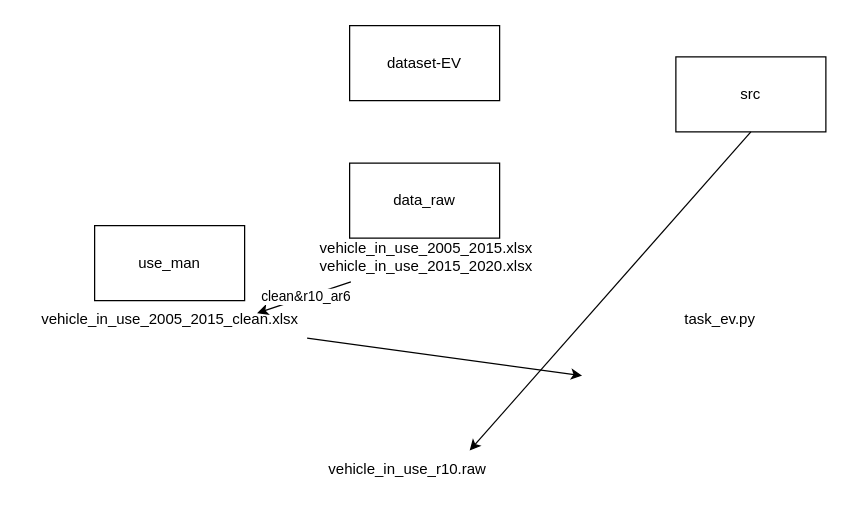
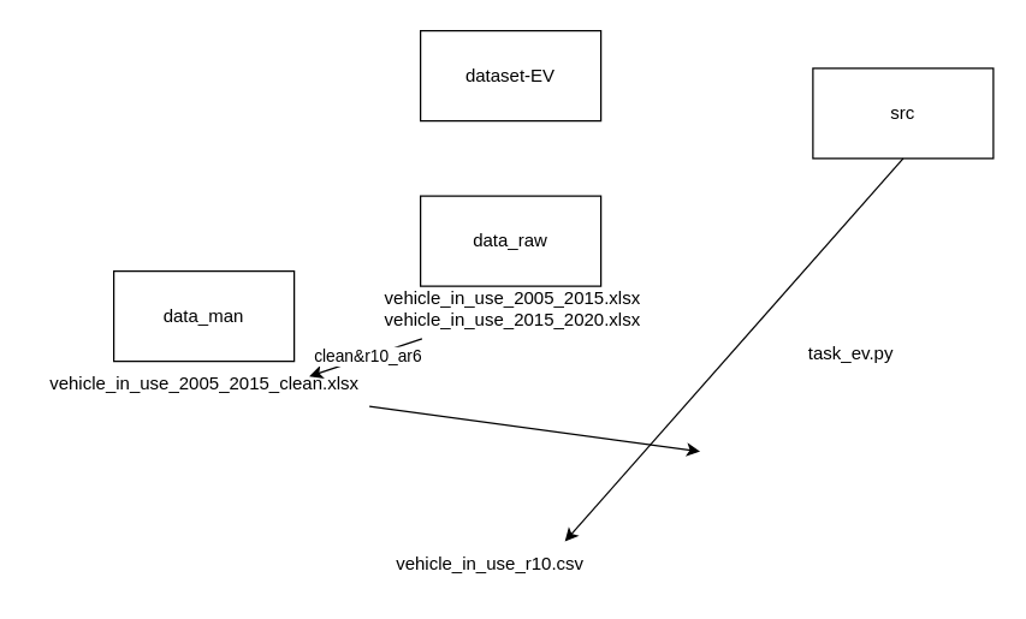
  <mxCell id="0" />
  <mxCell id="1" parent="0" />
  <mxCell id="2" value="" style="endArrow=classic;html=1;rounded=0;" edge="1" parent="1" source="6"><mxGeometry width="50" height="50" relative="1" as="geometry"><mxPoint x="475" y="370" as="sourcePoint" /><mxPoint x="465" y="300" as="targetPoint" /></mxGeometry></mxCell>
  <mxCell id="3" value="dataset-EV" style="rounded=0;whiteSpace=wrap;html=1;" parent="1" vertex="1"><mxGeometry x="279" y="20" width="120" height="60" as="geometry" /></mxCell>
  <mxCell id="4" value="data_raw" style="rounded=0;whiteSpace=wrap;html=1;" parent="1" vertex="1"><mxGeometry x="279" y="130" width="120" height="60" as="geometry" /></mxCell>
- <mxCell id="5" value="use_man" style="rounded=0;whiteSpace=wrap;html=1;" parent="1" vertex="1"><mxGeometry x="75" y="180" width="120" height="60" as="geometry" /></mxCell>
+ <mxCell id="5" value="data_man" style="rounded=0;whiteSpace=wrap;html=1;" parent="1" vertex="1"><mxGeometry x="75" y="180" width="120" height="60" as="geometry" /></mxCell>
  <mxCell id="6" value="vehicle_in_use_2005_2015_clean.xlsx" style="text;html=1;align=center;verticalAlign=middle;resizable=0;points=[];autosize=1;strokeColor=none;fillColor=none;" parent="1" vertex="1"><mxGeometry x="20" y="240" width="230" height="30" as="geometry" /></mxCell>
  <mxCell id="7" value="vehicle_in_use_2005_2015.xlsx&lt;br&gt;vehicle_in_use_2015_2020.xlsx" style="text;html=1;align=center;verticalAlign=middle;resizable=0;points=[];autosize=1;strokeColor=none;fillColor=none;" parent="1" vertex="1"><mxGeometry x="245" y="185" width="190" height="40" as="geometry" /></mxCell>
  <mxCell id="8" value="" style="endArrow=classic;html=1;rounded=0;" parent="1" source="7" edge="1"><mxGeometry width="50" height="50" relative="1" as="geometry"><mxPoint x="215" y="260" as="sourcePoint" /><mxPoint x="205" y="250" as="targetPoint" /></mxGeometry></mxCell>
  <mxCell id="9" value="clean&amp;amp;r10_ar6" style="edgeLabel;html=1;align=center;verticalAlign=middle;resizable=0;points=[];" parent="8" vertex="1" connectable="0"><mxGeometry x="-0.027" y="-1" relative="1" as="geometry"><mxPoint as="offset" /></mxGeometry></mxCell>
  <mxCell id="10" value="src" style="rounded=0;whiteSpace=wrap;html=1;" vertex="1" parent="1"><mxGeometry x="540" y="45" width="120" height="60" as="geometry" /></mxCell>
- <mxCell id="11" value="task_ev.py" style="text;html=1;align=center;verticalAlign=middle;resizable=0;points=[];autosize=1;strokeColor=none;fillColor=none;" vertex="1" parent="1"><mxGeometry x="535" y="240" width="80" height="30" as="geometry" /></mxCell>
+ <mxCell id="11" value="task_ev.py" style="text;html=1;align=center;verticalAlign=middle;resizable=0;points=[];autosize=1;strokeColor=none;fillColor=none;" vertex="1" parent="1"><mxGeometry x="525" y="220" width="80" height="30" as="geometry" /></mxCell>
  <mxCell id="12" value="" style="endArrow=classic;html=1;rounded=0;exitX=0.5;exitY=1;exitDx=0;exitDy=0;" edge="1" parent="1" source="10"><mxGeometry width="50" height="50" relative="1" as="geometry"><mxPoint x="475" y="370" as="sourcePoint" /><mxPoint x="375" y="360" as="targetPoint" /></mxGeometry></mxCell>
- <mxCell id="13" value="vehicle_in_use_r10.raw" style="text;html=1;align=center;verticalAlign=middle;resizable=0;points=[];autosize=1;strokeColor=none;fillColor=none;" vertex="1" parent="1"><mxGeometry x="250" y="360" width="150" height="30" as="geometry" /></mxCell>
+ <mxCell id="13" value="vehicle_in_use_r10.csv" style="text;html=1;align=center;verticalAlign=middle;resizable=0;points=[];autosize=1;strokeColor=none;fillColor=none;" vertex="1" parent="1"><mxGeometry x="250" y="360" width="150" height="30" as="geometry" /></mxCell>
